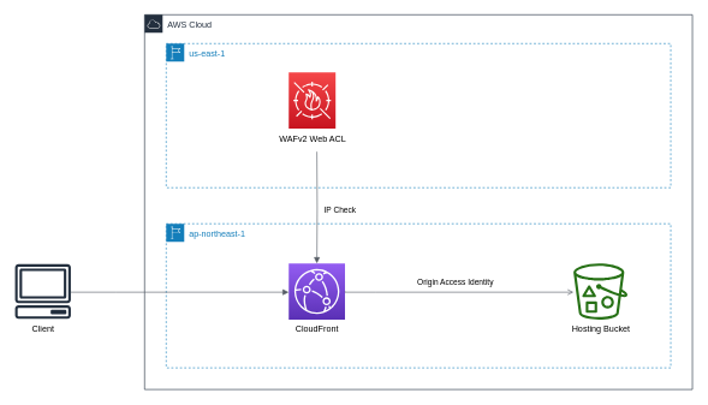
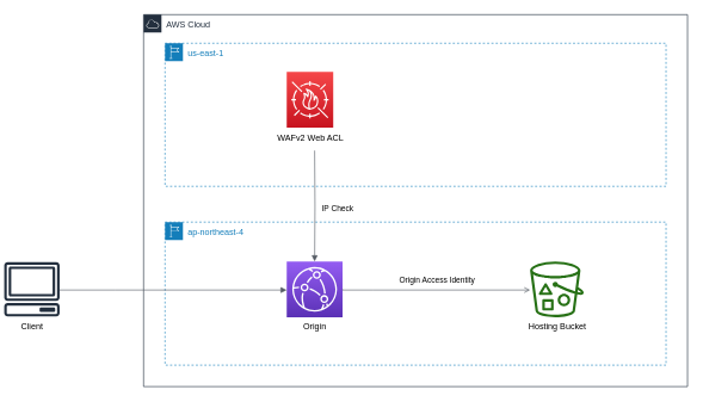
  <mxCell id="0" />
  <mxCell id="1" parent="0" />
  <mxCell id="2" value="AWS Cloud" style="points=[[0,0],[0.25,0],[0.5,0],[0.75,0],[1,0],[1,0.25],[1,0.5],[1,0.75],[1,1],[0.75,1],[0.5,1],[0.25,1],[0,1],[0,0.75],[0,0.5],[0,0.25]];outlineConnect=0;gradientColor=none;html=1;whiteSpace=wrap;fontSize=12;fontStyle=0;shape=mxgraph.aws4.group;grIcon=mxgraph.aws4.group_aws_cloud;strokeColor=#232F3E;fillColor=none;verticalAlign=top;align=left;spacingLeft=30;fontColor=#232F3E;dashed=0;" parent="1" vertex="1"><mxGeometry x="200" y="20" width="760" height="520" as="geometry" /></mxCell>
- <mxCell id="3" value="ap-northeast-1" style="points=[[0,0],[0.25,0],[0.5,0],[0.75,0],[1,0],[1,0.25],[1,0.5],[1,0.75],[1,1],[0.75,1],[0.5,1],[0.25,1],[0,1],[0,0.75],[0,0.5],[0,0.25]];outlineConnect=0;gradientColor=none;html=1;whiteSpace=wrap;fontSize=12;fontStyle=0;shape=mxgraph.aws4.group;grIcon=mxgraph.aws4.group_region;strokeColor=#147EBA;fillColor=none;verticalAlign=top;align=left;spacingLeft=30;fontColor=#147EBA;dashed=1;" parent="1" vertex="1"><mxGeometry x="230" y="310" width="700" height="200" as="geometry" /></mxCell>
- <mxCell id="4" value="&lt;font color=&quot;#000000&quot;&gt;CloudFront&lt;/font&gt;" style="points=[[0,0,0],[0.25,0,0],[0.5,0,0],[0.75,0,0],[1,0,0],[0,1,0],[0.25,1,0],[0.5,1,0],[0.75,1,0],[1,1,0],[0,0.25,0],[0,0.5,0],[0,0.75,0],[1,0.25,0],[1,0.5,0],[1,0.75,0]];outlineConnect=0;fontColor=#232F3E;gradientColor=#945DF2;gradientDirection=north;fillColor=#5A30B5;strokeColor=#ffffff;dashed=0;verticalLabelPosition=bottom;verticalAlign=top;align=center;html=1;fontSize=12;fontStyle=0;aspect=fixed;shape=mxgraph.aws4.resourceIcon;resIcon=mxgraph.aws4.cloudfront;" parent="1" vertex="1"><mxGeometry x="400" y="365" width="78" height="78" as="geometry" /></mxCell>
- <mxCell id="5" value="Hosting Bucket" style="outlineConnect=0;gradientColor=none;fillColor=#277116;strokeColor=none;dashed=0;verticalLabelPosition=bottom;verticalAlign=top;align=center;html=1;fontSize=12;fontStyle=0;aspect=fixed;pointerEvents=1;shape=mxgraph.aws4.bucket_with_objects;fontColor=#000000;" parent="1" vertex="1"><mxGeometry x="795" y="365" width="75" height="78" as="geometry" /></mxCell>
+ <mxCell id="3" value="ap-northeast-4" style="points=[[0,0],[0.25,0],[0.5,0],[0.75,0],[1,0],[1,0.25],[1,0.5],[1,0.75],[1,1],[0.75,1],[0.5,1],[0.25,1],[0,1],[0,0.75],[0,0.5],[0,0.25]];outlineConnect=0;gradientColor=none;html=1;whiteSpace=wrap;fontSize=12;fontStyle=0;shape=mxgraph.aws4.group;grIcon=mxgraph.aws4.group_region;strokeColor=#147EBA;fillColor=none;verticalAlign=top;align=left;spacingLeft=30;fontColor=#147EBA;dashed=1;" parent="1" vertex="1"><mxGeometry x="230" y="310" width="700" height="200" as="geometry" /></mxCell>
+ <mxCell id="4" value="&lt;font color=&quot;#000000&quot;&gt;Origin&lt;/font&gt;" style="points=[[0,0,0],[0.25,0,0],[0.5,0,0],[0.75,0,0],[1,0,0],[0,1,0],[0.25,1,0],[0.5,1,0],[0.75,1,0],[1,1,0],[0,0.25,0],[0,0.5,0],[0,0.75,0],[1,0.25,0],[1,0.5,0],[1,0.75,0]];outlineConnect=0;fontColor=#232F3E;gradientColor=#945DF2;gradientDirection=north;fillColor=#5A30B5;strokeColor=#ffffff;dashed=0;verticalLabelPosition=bottom;verticalAlign=top;align=center;html=1;fontSize=12;fontStyle=0;aspect=fixed;shape=mxgraph.aws4.resourceIcon;resIcon=mxgraph.aws4.cloudfront;" parent="1" vertex="1"><mxGeometry x="400" y="365" width="78" height="78" as="geometry" /></mxCell>
+ <mxCell id="5" value="Hosting Bucket" style="outlineConnect=0;gradientColor=none;fillColor=#277116;strokeColor=none;dashed=0;verticalLabelPosition=bottom;verticalAlign=top;align=center;html=1;fontSize=12;fontStyle=0;aspect=fixed;pointerEvents=1;shape=mxgraph.aws4.bucket_with_objects;fontColor=#000000;" parent="1" vertex="1"><mxGeometry x="740" y="365" width="75" height="78" as="geometry" /></mxCell>
  <mxCell id="6" value="" style="edgeStyle=orthogonalEdgeStyle;html=1;endArrow=open;elbow=vertical;startArrow=none;endFill=1;strokeColor=#545B64;rounded=0;fontColor=#000000;exitX=1;exitY=0.5;exitDx=0;exitDy=0;exitPerimeter=0;" parent="1" source="4" target="5" edge="1"><mxGeometry width="100" relative="1" as="geometry"><mxPoint x="470" y="440" as="sourcePoint" /><mxPoint x="570" y="440" as="targetPoint" /><Array as="points"><mxPoint x="520" y="405" /><mxPoint x="520" y="405" /></Array></mxGeometry></mxCell>
  <mxCell id="7" value="Origin Access Identity" style="edgeLabel;html=1;align=center;verticalAlign=middle;resizable=0;points=[];fontColor=#000000;labelBackgroundColor=none;" parent="6" vertex="1" connectable="0"><mxGeometry x="-0.252" y="1" relative="1" as="geometry"><mxPoint x="34" y="-14" as="offset" /></mxGeometry></mxCell>
  <mxCell id="8" value="us-east-1" style="points=[[0,0],[0.25,0],[0.5,0],[0.75,0],[1,0],[1,0.25],[1,0.5],[1,0.75],[1,1],[0.75,1],[0.5,1],[0.25,1],[0,1],[0,0.75],[0,0.5],[0,0.25]];outlineConnect=0;gradientColor=none;html=1;whiteSpace=wrap;fontSize=12;fontStyle=0;shape=mxgraph.aws4.group;grIcon=mxgraph.aws4.group_region;strokeColor=#147EBA;fillColor=none;verticalAlign=top;align=left;spacingLeft=30;fontColor=#147EBA;dashed=1;" parent="1" vertex="1"><mxGeometry x="230" y="60" width="700" height="200" as="geometry" /></mxCell>
- <mxCell id="9" value="Client" style="outlineConnect=0;gradientColor=none;fillColor=#232F3E;strokeColor=none;dashed=0;verticalLabelPosition=bottom;verticalAlign=top;align=center;html=1;fontSize=12;fontStyle=0;aspect=fixed;pointerEvents=1;shape=mxgraph.aws4.client;fontColor=#000000;" parent="1" vertex="1"><mxGeometry x="20" y="366" width="78" height="76" as="geometry" /></mxCell>
+ <mxCell id="9" value="Client" style="outlineConnect=0;gradientColor=none;fillColor=#232F3E;strokeColor=none;dashed=0;verticalLabelPosition=bottom;verticalAlign=top;align=center;html=1;fontSize=12;fontStyle=0;aspect=fixed;pointerEvents=1;shape=mxgraph.aws4.client;fontColor=#000000;" parent="1" vertex="1"><mxGeometry x="5" y="366" width="78" height="76" as="geometry" /></mxCell>
  <mxCell id="10" value="" style="edgeStyle=orthogonalEdgeStyle;html=1;endArrow=block;elbow=vertical;startArrow=none;endFill=1;strokeColor=#545B64;rounded=0;fontColor=#000000;" parent="1" source="9" target="4" edge="1"><mxGeometry width="100" relative="1" as="geometry"><mxPoint x="470" y="440" as="sourcePoint" /><mxPoint x="570" y="440" as="targetPoint" /><Array as="points"><mxPoint x="160" y="405" /><mxPoint x="160" y="405" /></Array></mxGeometry></mxCell>
  <mxCell id="11" value="&lt;font color=&quot;#000000&quot;&gt;WAFv2 Web ACL&lt;/font&gt;" style="points=[[0,0,0],[0.25,0,0],[0.5,0,0],[0.75,0,0],[1,0,0],[0,1,0],[0.25,1,0],[0.5,1,0],[0.75,1,0],[1,1,0],[0,0.25,0],[0,0.5,0],[0,0.75,0],[1,0.25,0],[1,0.5,0],[1,0.75,0]];outlineConnect=0;fontColor=#232F3E;gradientColor=#F54749;gradientDirection=north;fillColor=#C7131F;strokeColor=#ffffff;dashed=0;verticalLabelPosition=bottom;verticalAlign=top;align=center;html=1;fontSize=12;fontStyle=0;aspect=fixed;shape=mxgraph.aws4.resourceIcon;resIcon=mxgraph.aws4.waf;" parent="1" vertex="1"><mxGeometry x="400" y="100" width="65" height="78" as="geometry" /></mxCell>
  <mxCell id="12" value="" style="edgeStyle=orthogonalEdgeStyle;html=1;endArrow=block;elbow=vertical;startArrow=none;endFill=1;strokeColor=#545B64;rounded=0;fontColor=#000000;" parent="1" target="4" edge="1"><mxGeometry width="100" relative="1" as="geometry"><mxPoint x="439" y="210" as="sourcePoint" /><mxPoint x="570" y="420" as="targetPoint" /></mxGeometry></mxCell>
  <mxCell id="13" value="IP Check" style="edgeLabel;html=1;align=center;verticalAlign=middle;resizable=0;points=[];fontColor=#000000;labelBackgroundColor=none;" parent="1" vertex="1" connectable="0"><mxGeometry x="470" y="290" as="geometry" /></mxCell>
